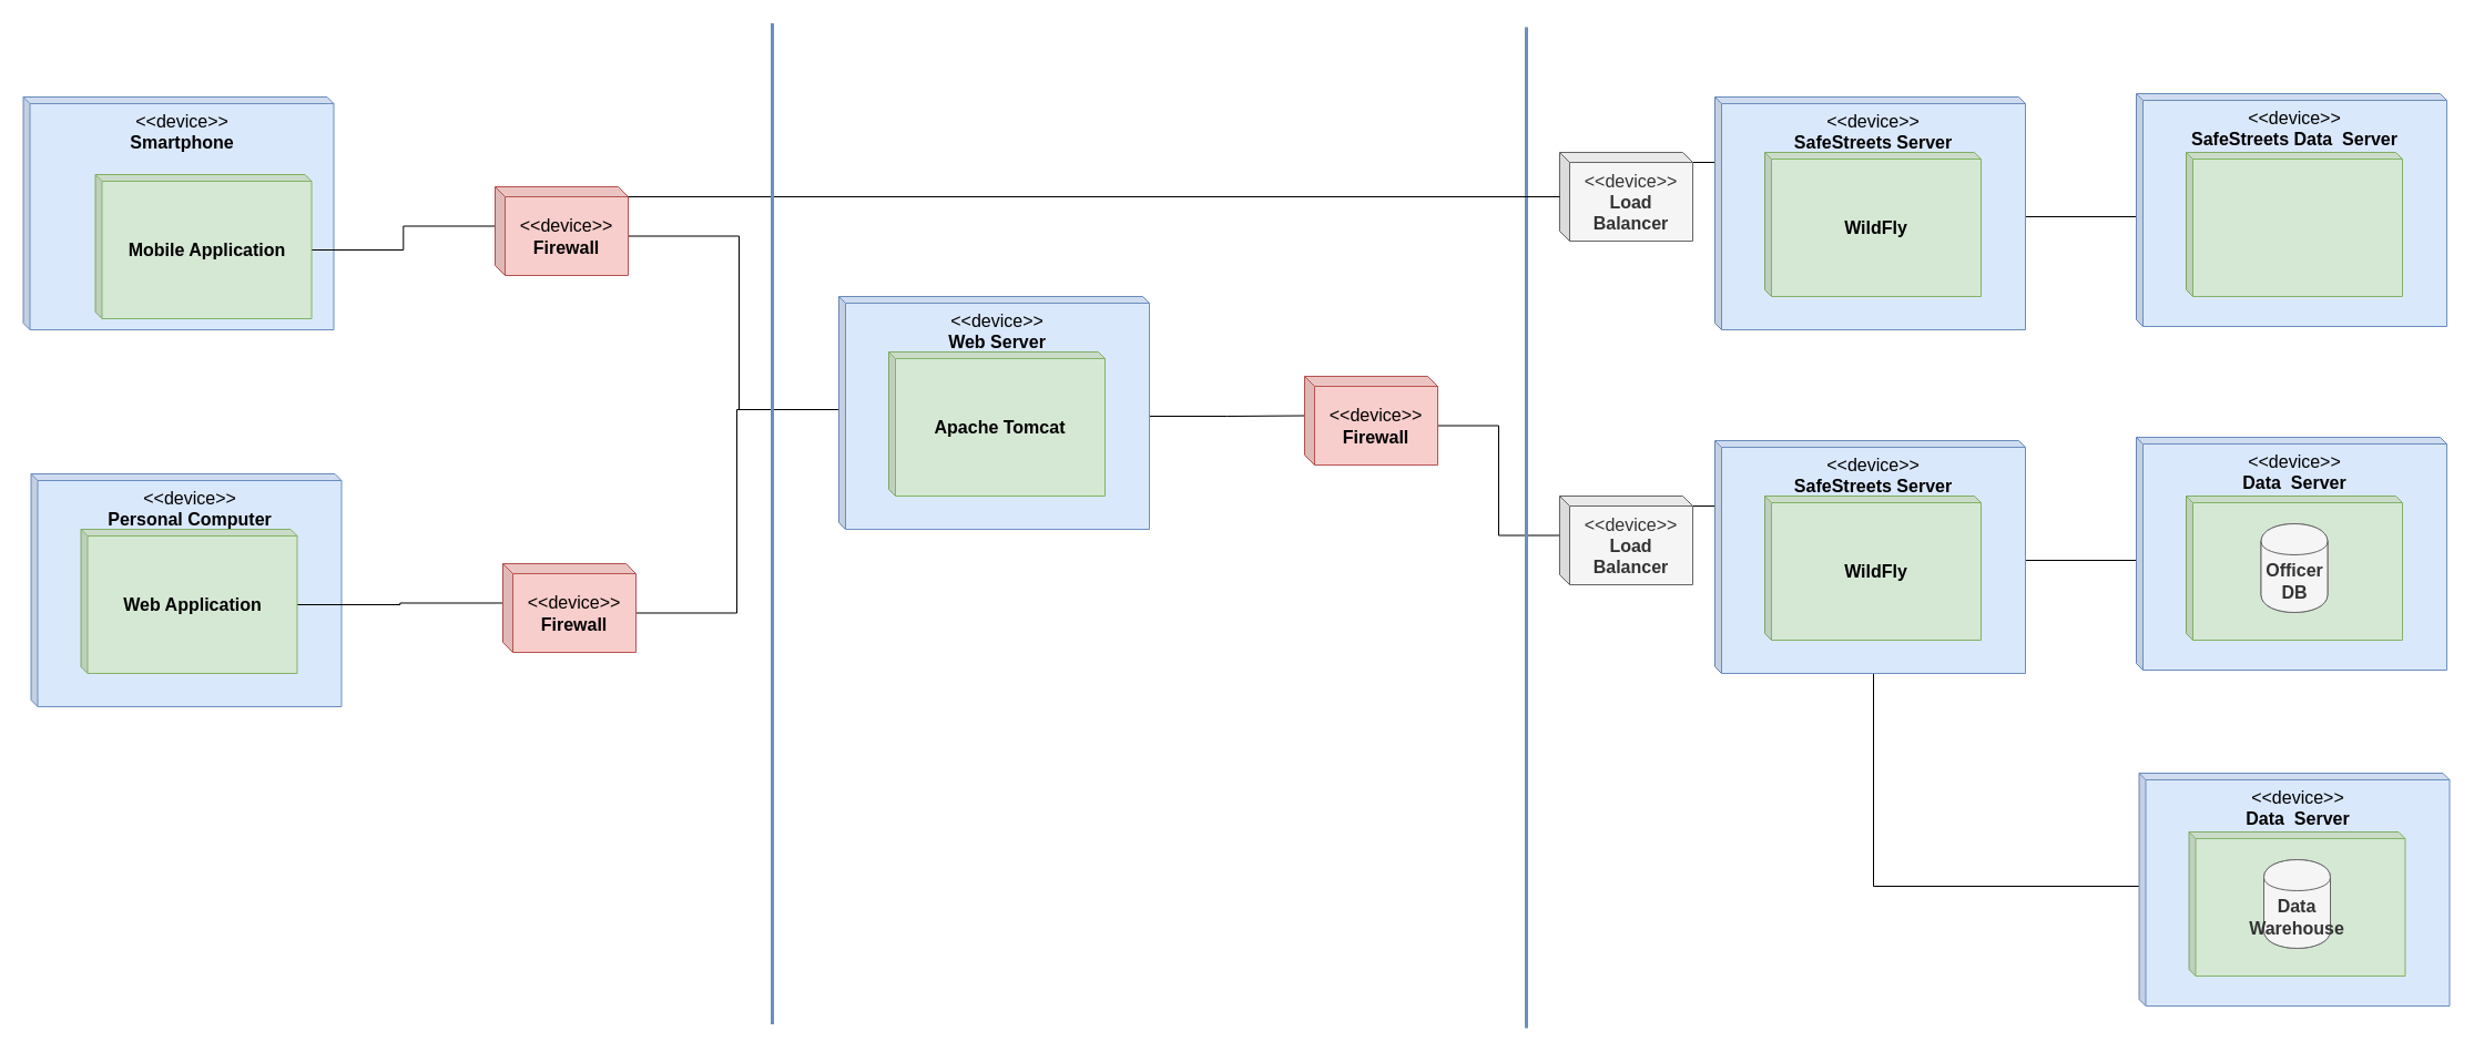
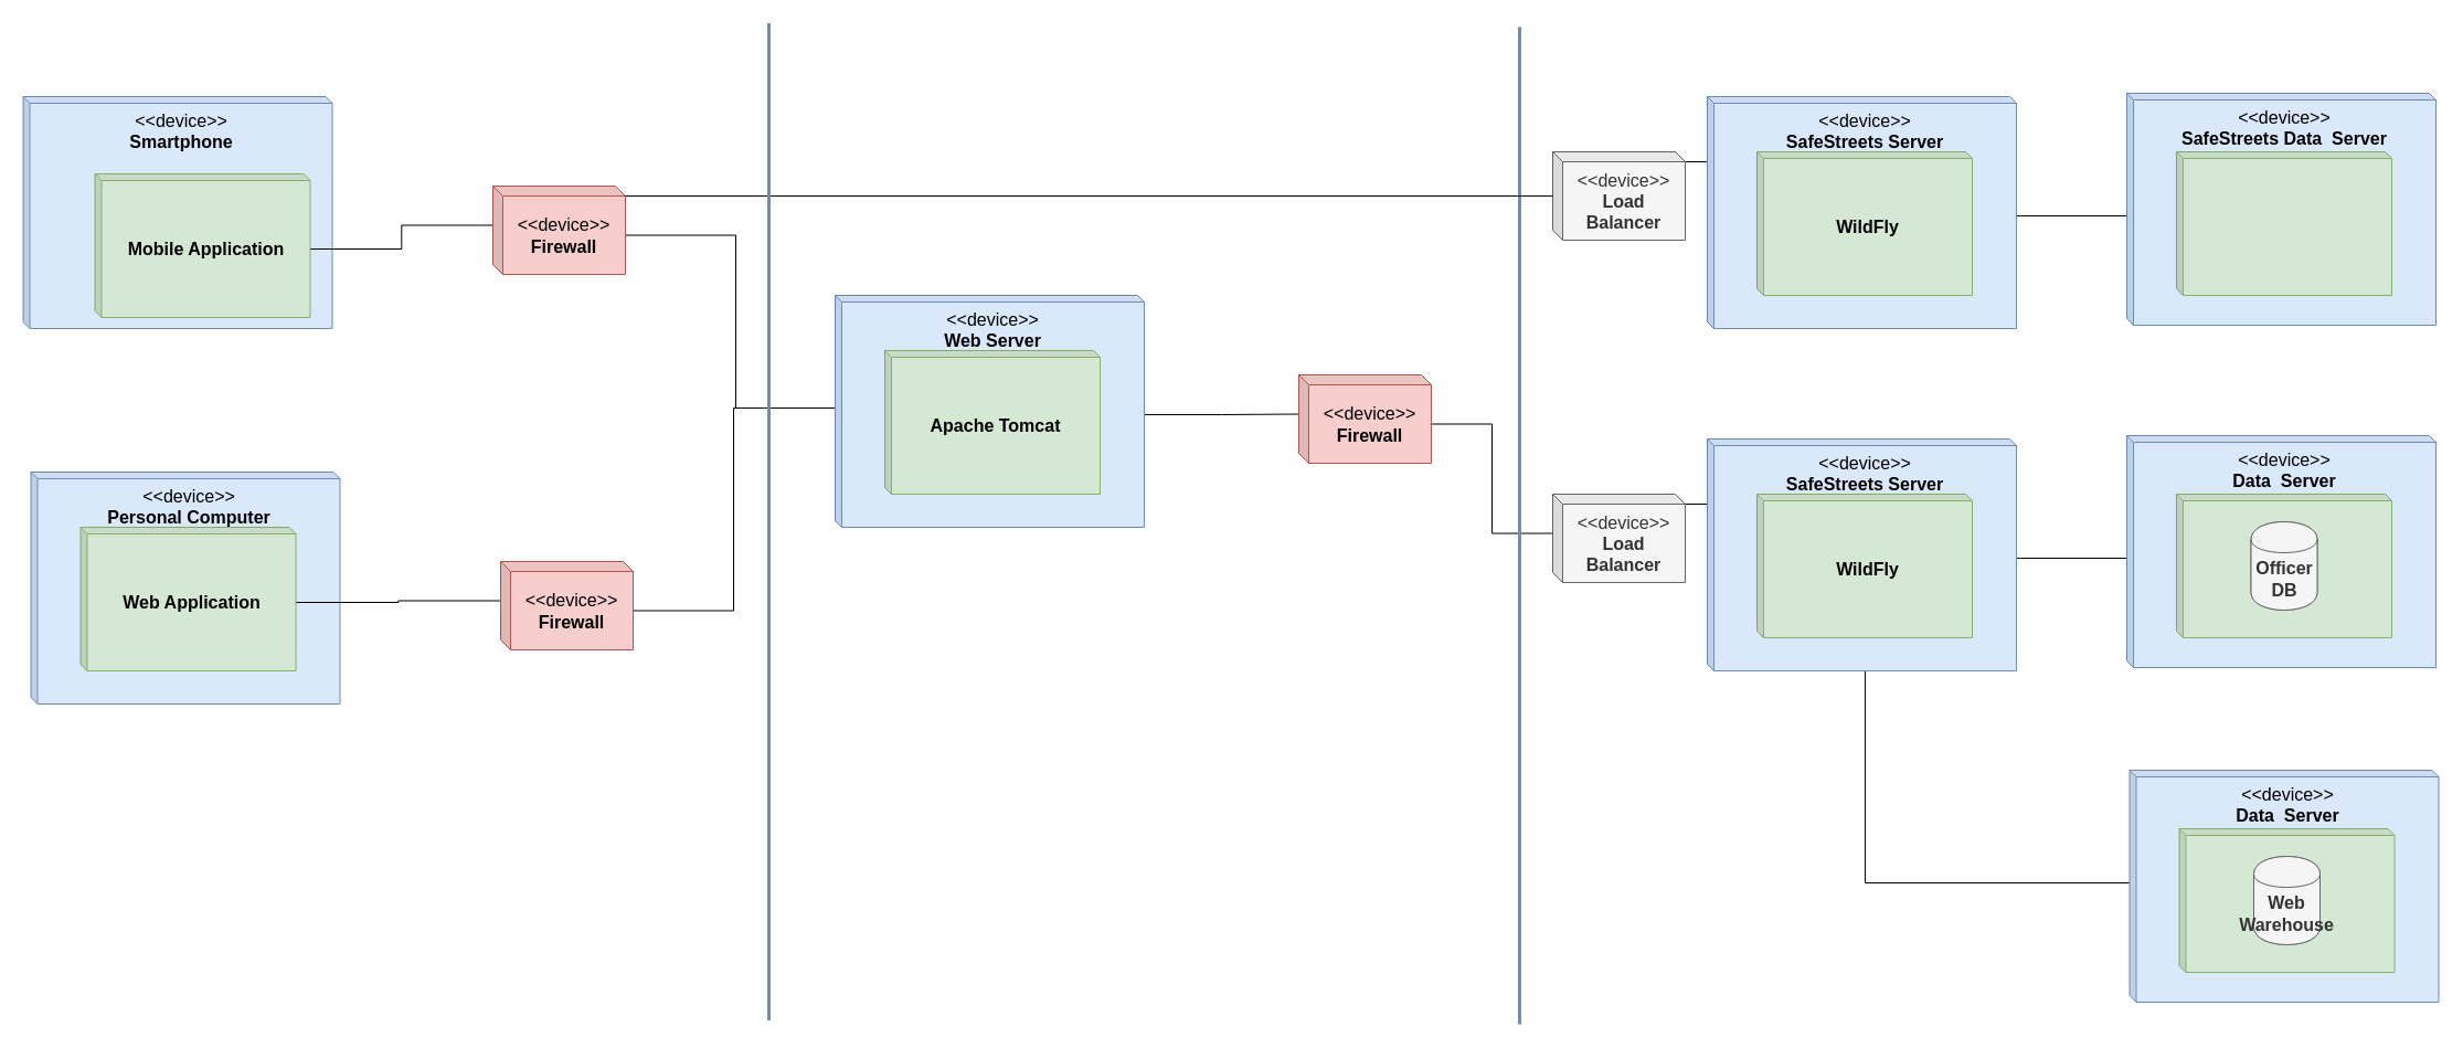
  <mxCell id="0" />
  <mxCell id="1" parent="0" />
  <mxCell id="2" value="&lt;font style=&quot;font-size: 16px&quot;&gt;&amp;lt;&amp;lt;device&amp;gt;&amp;gt;&lt;br&gt;&lt;b&gt;Smartphone&lt;/b&gt;&lt;/font&gt;" style="shape=cube;whiteSpace=wrap;html=1;boundedLbl=1;backgroundOutline=1;darkOpacity=0.05;darkOpacity2=0.1;size=6;fillColor=#dae8fc;strokeColor=#6c8ebf;labelPosition=center;verticalLabelPosition=middle;align=center;verticalAlign=top;" vertex="1" parent="1"><mxGeometry x="20.5" y="87" width="280" height="210" as="geometry" /></mxCell>
  <mxCell id="3" style="edgeStyle=orthogonalEdgeStyle;rounded=0;orthogonalLoop=1;jettySize=auto;html=1;exitX=0;exitY=0;exitDx=195;exitDy=68;exitPerimeter=0;entryX=0;entryY=0;entryDx=0;entryDy=35.5;entryPerimeter=0;endArrow=none;endFill=0;" edge="1" parent="1" source="4" target="7"><mxGeometry relative="1" as="geometry" /></mxCell>
  <mxCell id="4" value="&lt;font style=&quot;font-size: 16px&quot;&gt;Mobile Application&lt;/font&gt;" style="shape=cube;whiteSpace=wrap;html=1;boundedLbl=1;backgroundOutline=1;darkOpacity=0.05;darkOpacity2=0.1;size=6;labelPosition=center;verticalLabelPosition=middle;align=center;verticalAlign=middle;fillColor=#d5e8d4;strokeColor=#82b366;fontStyle=1" vertex="1" parent="1"><mxGeometry x="85.5" y="157" width="195" height="130" as="geometry" /></mxCell>
  <mxCell id="5" style="edgeStyle=orthogonalEdgeStyle;rounded=0;orthogonalLoop=1;jettySize=auto;html=1;exitX=0;exitY=0;exitDx=120;exitDy=44.5;exitPerimeter=0;endArrow=none;endFill=0;strokeWidth=1;entryX=0;entryY=0;entryDx=0;entryDy=102;entryPerimeter=0;" edge="1" parent="1" source="7" target="14"><mxGeometry relative="1" as="geometry"><mxPoint x="666" y="367" as="targetPoint" /><Array as="points"><mxPoint x="666" y="212" /><mxPoint x="666" y="369" /></Array></mxGeometry></mxCell>
  <mxCell id="6" style="edgeStyle=orthogonalEdgeStyle;rounded=0;orthogonalLoop=1;jettySize=auto;html=1;exitX=0;exitY=0;exitDx=120;exitDy=9;exitPerimeter=0;endArrow=none;endFill=0;strokeWidth=1;" edge="1" parent="1" source="22"><mxGeometry relative="1" as="geometry"><mxPoint x="1546" y="176.5" as="targetPoint" /></mxGeometry></mxCell>
  <mxCell id="7" value="&lt;font style=&quot;font-size: 16px&quot;&gt;&amp;lt;&amp;lt;device&amp;gt;&amp;gt;&lt;br&gt;&lt;b&gt;Firewall&lt;/b&gt;&lt;/font&gt;" style="shape=cube;whiteSpace=wrap;html=1;boundedLbl=1;backgroundOutline=1;darkOpacity=0.05;darkOpacity2=0.1;size=9;fillColor=#f8cecc;strokeColor=#b85450;" vertex="1" parent="1"><mxGeometry x="446" y="168" width="120" height="80" as="geometry" /></mxCell>
  <mxCell id="8" value="&lt;font style=&quot;font-size: 16px&quot;&gt;&amp;lt;&amp;lt;device&amp;gt;&amp;gt;&lt;br&gt;&lt;b&gt;Personal Computer&lt;/b&gt;&lt;br&gt;&lt;/font&gt;" style="shape=cube;whiteSpace=wrap;html=1;boundedLbl=1;backgroundOutline=1;darkOpacity=0.05;darkOpacity2=0.1;size=6;fillColor=#dae8fc;strokeColor=#6c8ebf;labelPosition=center;verticalLabelPosition=middle;align=center;verticalAlign=top;" vertex="1" parent="1"><mxGeometry x="27.5" y="427" width="280" height="210" as="geometry" /></mxCell>
  <mxCell id="9" style="edgeStyle=orthogonalEdgeStyle;rounded=0;orthogonalLoop=1;jettySize=auto;html=1;exitX=0;exitY=0;exitDx=195;exitDy=68;exitPerimeter=0;entryX=0;entryY=0;entryDx=0;entryDy=35.5;entryPerimeter=0;endArrow=none;endFill=0;" edge="1" parent="1" source="10" target="12"><mxGeometry relative="1" as="geometry" /></mxCell>
  <mxCell id="10" value="&lt;font style=&quot;font-size: 16px&quot;&gt;Web Application&lt;/font&gt;" style="shape=cube;whiteSpace=wrap;html=1;boundedLbl=1;backgroundOutline=1;darkOpacity=0.05;darkOpacity2=0.1;size=6;labelPosition=center;verticalLabelPosition=middle;align=center;verticalAlign=middle;fillColor=#d5e8d4;strokeColor=#82b366;fontStyle=1" vertex="1" parent="1"><mxGeometry x="72.5" y="477" width="195" height="130" as="geometry" /></mxCell>
  <mxCell id="11" style="edgeStyle=orthogonalEdgeStyle;rounded=0;orthogonalLoop=1;jettySize=auto;html=1;exitX=0;exitY=0;exitDx=120;exitDy=44.5;exitPerimeter=0;entryX=0;entryY=0;entryDx=0;entryDy=102;entryPerimeter=0;endArrow=none;endFill=0;strokeWidth=1;" edge="1" parent="1" source="12" target="14"><mxGeometry relative="1" as="geometry"><Array as="points"><mxPoint x="664" y="552" /><mxPoint x="664" y="369" /></Array></mxGeometry></mxCell>
  <mxCell id="12" value="&lt;font style=&quot;font-size: 16px&quot;&gt;&amp;lt;&amp;lt;device&amp;gt;&amp;gt;&lt;br&gt;&lt;b&gt;Firewall&lt;/b&gt;&lt;/font&gt;" style="shape=cube;whiteSpace=wrap;html=1;boundedLbl=1;backgroundOutline=1;darkOpacity=0.05;darkOpacity2=0.1;size=9;fillColor=#f8cecc;strokeColor=#b85450;" vertex="1" parent="1"><mxGeometry x="453" y="508" width="120" height="80" as="geometry" /></mxCell>
  <mxCell id="13" style="edgeStyle=orthogonalEdgeStyle;rounded=0;orthogonalLoop=1;jettySize=auto;html=1;exitX=0;exitY=0;exitDx=280;exitDy=108;exitPerimeter=0;entryX=0;entryY=0;entryDx=0;entryDy=35.5;entryPerimeter=0;endArrow=none;endFill=0;strokeWidth=1;" edge="1" parent="1" source="14" target="17"><mxGeometry relative="1" as="geometry" /></mxCell>
  <mxCell id="14" value="&lt;font style=&quot;font-size: 16px&quot;&gt;&amp;lt;&amp;lt;device&amp;gt;&amp;gt;&lt;br&gt;&lt;b&gt;Web Server&lt;/b&gt;&lt;br&gt;&lt;/font&gt;" style="shape=cube;whiteSpace=wrap;html=1;boundedLbl=1;backgroundOutline=1;darkOpacity=0.05;darkOpacity2=0.1;size=6;fillColor=#dae8fc;strokeColor=#6c8ebf;labelPosition=center;verticalLabelPosition=middle;align=center;verticalAlign=top;" vertex="1" parent="1"><mxGeometry x="756" y="267" width="280" height="210" as="geometry" /></mxCell>
  <mxCell id="15" value="&lt;font style=&quot;font-size: 16px&quot;&gt;Apache Tomcat&lt;/font&gt;" style="shape=cube;whiteSpace=wrap;html=1;boundedLbl=1;backgroundOutline=1;darkOpacity=0.05;darkOpacity2=0.1;size=6;labelPosition=center;verticalLabelPosition=middle;align=center;verticalAlign=middle;fillColor=#d5e8d4;strokeColor=#82b366;fontStyle=1" vertex="1" parent="1"><mxGeometry x="801" y="317" width="195" height="130" as="geometry" /></mxCell>
  <mxCell id="16" style="edgeStyle=orthogonalEdgeStyle;rounded=0;orthogonalLoop=1;jettySize=auto;html=1;exitX=0;exitY=0;exitDx=120;exitDy=44.5;exitPerimeter=0;entryX=0;entryY=0;entryDx=0;entryDy=35.5;entryPerimeter=0;endArrow=none;endFill=0;strokeWidth=1;" edge="1" parent="1" source="17" target="31"><mxGeometry relative="1" as="geometry" /></mxCell>
  <mxCell id="17" value="&lt;font style=&quot;font-size: 16px&quot;&gt;&amp;lt;&amp;lt;device&amp;gt;&amp;gt;&lt;br&gt;&lt;b&gt;Firewall&lt;/b&gt;&lt;/font&gt;" style="shape=cube;whiteSpace=wrap;html=1;boundedLbl=1;backgroundOutline=1;darkOpacity=0.05;darkOpacity2=0.1;size=9;fillColor=#f8cecc;strokeColor=#b85450;" vertex="1" parent="1"><mxGeometry x="1176" y="339" width="120" height="80" as="geometry" /></mxCell>
  <mxCell id="18" value="" style="endArrow=none;html=1;strokeWidth=3;fillColor=#dae8fc;strokeColor=#6c8ebf;" edge="1" parent="1"><mxGeometry width="50" height="50" relative="1" as="geometry"><mxPoint x="1376" y="927" as="sourcePoint" /><mxPoint x="1376" y="24" as="targetPoint" /></mxGeometry></mxCell>
  <mxCell id="19" style="edgeStyle=orthogonalEdgeStyle;rounded=0;orthogonalLoop=1;jettySize=auto;html=1;exitX=0;exitY=0;exitDx=280;exitDy=108;exitPerimeter=0;entryX=0;entryY=0;entryDx=0;entryDy=102;entryPerimeter=0;endArrow=none;endFill=0;strokeWidth=1;" edge="1" parent="1" source="20" target="24"><mxGeometry relative="1" as="geometry"><Array as="points"><mxPoint x="1926" y="195" /></Array></mxGeometry></mxCell>
  <mxCell id="20" value="&lt;font style=&quot;font-size: 16px&quot;&gt;&amp;lt;&amp;lt;device&amp;gt;&amp;gt;&lt;br&gt;&lt;b&gt;SafeStreets Server&lt;/b&gt;&lt;br&gt;&lt;/font&gt;" style="shape=cube;whiteSpace=wrap;html=1;boundedLbl=1;backgroundOutline=1;darkOpacity=0.05;darkOpacity2=0.1;size=6;fillColor=#dae8fc;strokeColor=#6c8ebf;labelPosition=center;verticalLabelPosition=middle;align=center;verticalAlign=top;" vertex="1" parent="1"><mxGeometry x="1546" y="87" width="280" height="210" as="geometry" /></mxCell>
  <mxCell id="21" value="&lt;font style=&quot;font-size: 16px&quot;&gt;WildFly&lt;/font&gt;" style="shape=cube;whiteSpace=wrap;html=1;boundedLbl=1;backgroundOutline=1;darkOpacity=0.05;darkOpacity2=0.1;size=6;labelPosition=center;verticalLabelPosition=middle;align=center;verticalAlign=middle;fillColor=#d5e8d4;strokeColor=#82b366;fontStyle=1" vertex="1" parent="1"><mxGeometry x="1591" y="137" width="195" height="130" as="geometry" /></mxCell>
  <mxCell id="22" value="&lt;font style=&quot;font-size: 16px&quot;&gt;&amp;lt;&amp;lt;device&amp;gt;&amp;gt;&lt;br&gt;&lt;b&gt;Load Balancer&lt;/b&gt;&lt;br&gt;&lt;/font&gt;" style="shape=cube;whiteSpace=wrap;html=1;boundedLbl=1;backgroundOutline=1;darkOpacity=0.05;darkOpacity2=0.1;size=9;fillColor=#f5f5f5;strokeColor=#666666;fontColor=#333333;" vertex="1" parent="1"><mxGeometry x="1406" y="137" width="120" height="80" as="geometry" /></mxCell>
  <mxCell id="23" style="edgeStyle=orthogonalEdgeStyle;rounded=0;orthogonalLoop=1;jettySize=auto;html=1;exitX=0;exitY=0;exitDx=120;exitDy=9;exitPerimeter=0;endArrow=none;endFill=0;strokeWidth=1;" edge="1" parent="1" source="7" target="22"><mxGeometry relative="1" as="geometry"><mxPoint x="1546" y="176.5" as="targetPoint" /><mxPoint x="566" y="176.5" as="sourcePoint" /></mxGeometry></mxCell>
  <mxCell id="24" value="&lt;font style=&quot;font-size: 16px&quot;&gt;&amp;lt;&amp;lt;device&amp;gt;&amp;gt;&lt;br&gt;&lt;b&gt;SafeStreets Data&amp;nbsp; Server&lt;/b&gt;&lt;br&gt;&lt;/font&gt;" style="shape=cube;whiteSpace=wrap;html=1;boundedLbl=1;backgroundOutline=1;darkOpacity=0.05;darkOpacity2=0.1;size=6;fillColor=#dae8fc;strokeColor=#6c8ebf;labelPosition=center;verticalLabelPosition=middle;align=center;verticalAlign=top;" vertex="1" parent="1"><mxGeometry x="1926" y="84" width="280" height="210" as="geometry" /></mxCell>
  <mxCell id="25" value="" style="shape=cube;whiteSpace=wrap;html=1;boundedLbl=1;backgroundOutline=1;darkOpacity=0.05;darkOpacity2=0.1;size=6;labelPosition=center;verticalLabelPosition=middle;align=center;verticalAlign=middle;fillColor=#d5e8d4;strokeColor=#82b366;fontStyle=1" vertex="1" parent="1"><mxGeometry x="1971" y="137" width="195" height="130" as="geometry" /></mxCell>
  <mxCell id="26" style="edgeStyle=orthogonalEdgeStyle;rounded=0;orthogonalLoop=1;jettySize=auto;html=1;exitX=0;exitY=0;exitDx=120;exitDy=9;exitPerimeter=0;endArrow=none;endFill=0;strokeWidth=1;" edge="1" parent="1" source="31"><mxGeometry relative="1" as="geometry"><mxPoint x="1546" y="487" as="targetPoint" /></mxGeometry></mxCell>
  <mxCell id="27" style="edgeStyle=orthogonalEdgeStyle;rounded=0;orthogonalLoop=1;jettySize=auto;html=1;exitX=0;exitY=0;exitDx=280;exitDy=108;exitPerimeter=0;entryX=0;entryY=0;entryDx=0;entryDy=102;entryPerimeter=0;endArrow=none;endFill=0;strokeWidth=1;" edge="1" parent="1" source="29" target="32"><mxGeometry relative="1" as="geometry"><Array as="points"><mxPoint x="1926" y="505" /></Array></mxGeometry></mxCell>
  <mxCell id="28" style="edgeStyle=orthogonalEdgeStyle;rounded=0;orthogonalLoop=1;jettySize=auto;html=1;exitX=0;exitY=0;exitDx=143;exitDy=210;exitPerimeter=0;entryX=0;entryY=0;entryDx=0;entryDy=102;entryPerimeter=0;endArrow=none;endFill=0;strokeWidth=1;" edge="1" parent="1" source="29" target="35"><mxGeometry relative="1" as="geometry" /></mxCell>
  <mxCell id="29" value="&lt;font style=&quot;font-size: 16px&quot;&gt;&amp;lt;&amp;lt;device&amp;gt;&amp;gt;&lt;br&gt;&lt;b&gt;SafeStreets Server&lt;/b&gt;&lt;br&gt;&lt;/font&gt;" style="shape=cube;whiteSpace=wrap;html=1;boundedLbl=1;backgroundOutline=1;darkOpacity=0.05;darkOpacity2=0.1;size=6;fillColor=#dae8fc;strokeColor=#6c8ebf;labelPosition=center;verticalLabelPosition=middle;align=center;verticalAlign=top;" vertex="1" parent="1"><mxGeometry x="1546" y="397" width="280" height="210" as="geometry" /></mxCell>
  <mxCell id="30" value="&lt;font style=&quot;font-size: 16px&quot;&gt;WildFly&lt;/font&gt;" style="shape=cube;whiteSpace=wrap;html=1;boundedLbl=1;backgroundOutline=1;darkOpacity=0.05;darkOpacity2=0.1;size=6;labelPosition=center;verticalLabelPosition=middle;align=center;verticalAlign=middle;fillColor=#d5e8d4;strokeColor=#82b366;fontStyle=1" vertex="1" parent="1"><mxGeometry x="1591" y="447" width="195" height="130" as="geometry" /></mxCell>
  <mxCell id="31" value="&lt;font style=&quot;font-size: 16px&quot;&gt;&amp;lt;&amp;lt;device&amp;gt;&amp;gt;&lt;br&gt;&lt;b&gt;Load Balancer&lt;/b&gt;&lt;br&gt;&lt;/font&gt;" style="shape=cube;whiteSpace=wrap;html=1;boundedLbl=1;backgroundOutline=1;darkOpacity=0.05;darkOpacity2=0.1;size=9;fillColor=#f5f5f5;strokeColor=#666666;fontColor=#333333;" vertex="1" parent="1"><mxGeometry x="1406" y="447" width="120" height="80" as="geometry" /></mxCell>
  <mxCell id="32" value="&lt;font style=&quot;font-size: 16px&quot;&gt;&amp;lt;&amp;lt;device&amp;gt;&amp;gt;&lt;br&gt;&lt;b&gt;Data&amp;nbsp; Server&lt;/b&gt;&lt;br&gt;&lt;/font&gt;" style="shape=cube;whiteSpace=wrap;html=1;boundedLbl=1;backgroundOutline=1;darkOpacity=0.05;darkOpacity2=0.1;size=6;fillColor=#dae8fc;strokeColor=#6c8ebf;labelPosition=center;verticalLabelPosition=middle;align=center;verticalAlign=top;" vertex="1" parent="1"><mxGeometry x="1926" y="394" width="280" height="210" as="geometry" /></mxCell>
  <mxCell id="33" value="" style="shape=cube;whiteSpace=wrap;html=1;boundedLbl=1;backgroundOutline=1;darkOpacity=0.05;darkOpacity2=0.1;size=6;labelPosition=center;verticalLabelPosition=middle;align=center;verticalAlign=middle;fillColor=#d5e8d4;strokeColor=#82b366;fontStyle=1" vertex="1" parent="1"><mxGeometry x="1971" y="447" width="195" height="130" as="geometry" /></mxCell>
  <mxCell id="34" value="" style="shape=cylinder;whiteSpace=wrap;html=1;boundedLbl=1;backgroundOutline=1;fillColor=#f5f5f5;strokeColor=#666666;fontColor=#333333;" vertex="1" parent="1"><mxGeometry x="2038.5" y="472" width="60" height="80" as="geometry" /></mxCell>
  <mxCell id="35" value="&lt;font style=&quot;font-size: 16px&quot;&gt;&amp;lt;&amp;lt;device&amp;gt;&amp;gt;&lt;br&gt;&lt;b&gt;Data&amp;nbsp; Server&lt;/b&gt;&lt;br&gt;&lt;/font&gt;" style="shape=cube;whiteSpace=wrap;html=1;boundedLbl=1;backgroundOutline=1;darkOpacity=0.05;darkOpacity2=0.1;size=6;fillColor=#dae8fc;strokeColor=#6c8ebf;labelPosition=center;verticalLabelPosition=middle;align=center;verticalAlign=top;" vertex="1" parent="1"><mxGeometry x="1928.5" y="697" width="280" height="210" as="geometry" /></mxCell>
  <mxCell id="36" value="" style="shape=cube;whiteSpace=wrap;html=1;boundedLbl=1;backgroundOutline=1;darkOpacity=0.05;darkOpacity2=0.1;size=6;labelPosition=center;verticalLabelPosition=middle;align=center;verticalAlign=middle;fillColor=#d5e8d4;strokeColor=#82b366;fontStyle=1" vertex="1" parent="1"><mxGeometry x="1973.5" y="750" width="195" height="130" as="geometry" /></mxCell>
  <mxCell id="37" value="" style="shape=cylinder;whiteSpace=wrap;html=1;boundedLbl=1;backgroundOutline=1;fillColor=#f5f5f5;strokeColor=#666666;fontColor=#333333;" vertex="1" parent="1"><mxGeometry x="2041" y="775" width="60" height="80" as="geometry" /></mxCell>
  <mxCell id="38" value="&lt;font size=&quot;1&quot;&gt;&lt;b style=&quot;font-size: 16px&quot;&gt;Officer DB&lt;/b&gt;&lt;/font&gt;" style="shape=cylinder;whiteSpace=wrap;html=1;boundedLbl=1;backgroundOutline=1;fillColor=#f5f5f5;strokeColor=#666666;fontColor=#333333;" vertex="1" parent="1"><mxGeometry x="2038.5" y="472" width="60" height="80" as="geometry" /></mxCell>
- <mxCell id="39" value="&lt;div&gt;&lt;b style=&quot;font-size: 16px&quot;&gt;Data Warehouse&lt;/b&gt;&lt;/div&gt;" style="shape=cylinder;whiteSpace=wrap;html=1;boundedLbl=1;backgroundOutline=1;fillColor=#f5f5f5;strokeColor=#666666;fontColor=#333333;align=center;" vertex="1" parent="1"><mxGeometry x="2041" y="775" width="60" height="80" as="geometry" /></mxCell>
+ <mxCell id="39" value="&lt;div&gt;&lt;b style=&quot;font-size: 16px&quot;&gt;Web Warehouse&lt;/b&gt;&lt;/div&gt;" style="shape=cylinder;whiteSpace=wrap;html=1;boundedLbl=1;backgroundOutline=1;fillColor=#f5f5f5;strokeColor=#666666;fontColor=#333333;align=center;" vertex="1" parent="1"><mxGeometry x="2041" y="775" width="60" height="80" as="geometry" /></mxCell>
  <mxCell id="40" value="" style="endArrow=none;html=1;strokeWidth=3;fillColor=#dae8fc;strokeColor=#6c8ebf;" edge="1" parent="1"><mxGeometry width="50" height="50" relative="1" as="geometry"><mxPoint x="696" y="923.5" as="sourcePoint" /><mxPoint x="696" y="20.5" as="targetPoint" /></mxGeometry></mxCell>
